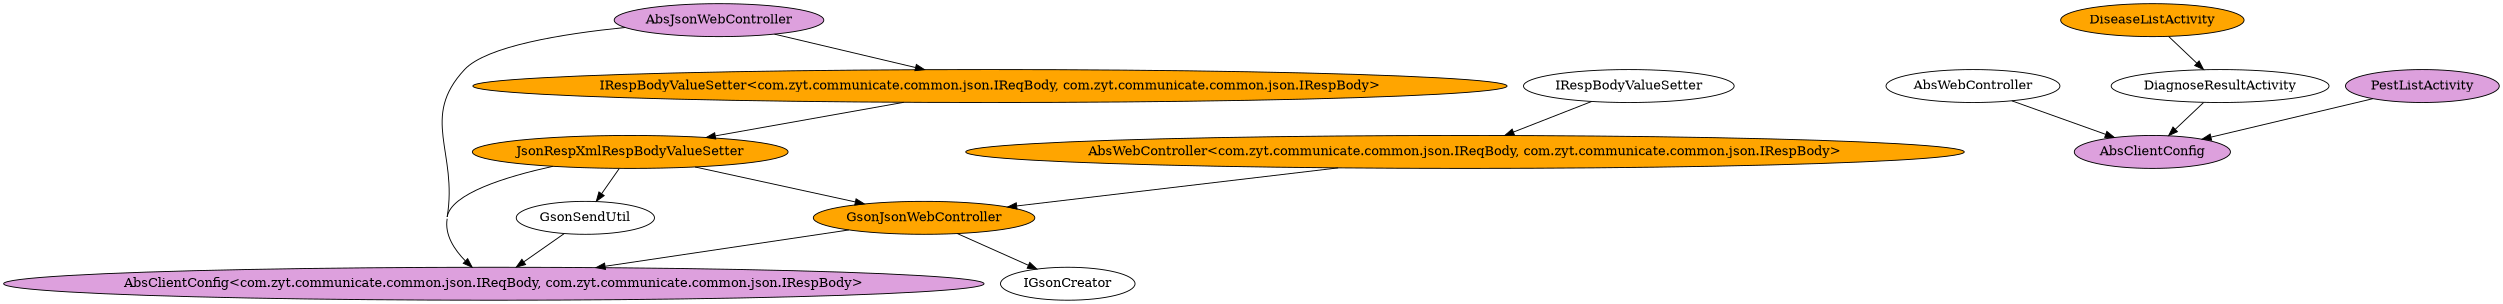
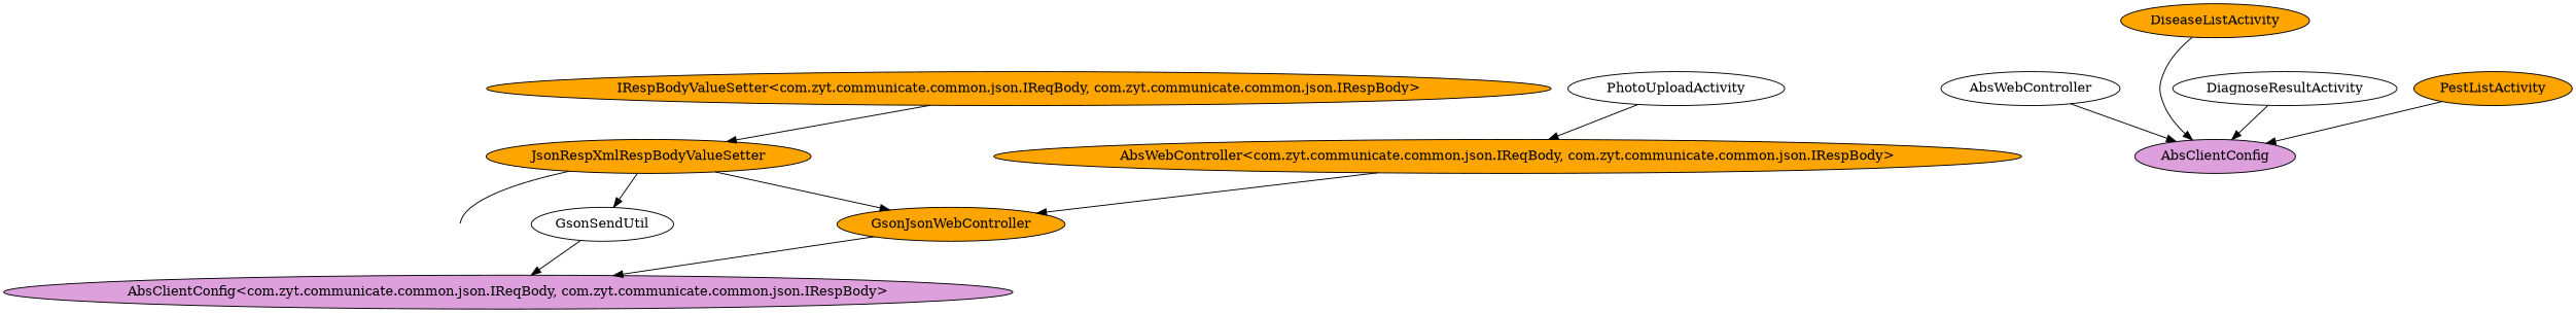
  digraph {
    concentrate=true
    node [fillcolor=orange style=filled]
    n1 [fillcolor=plum label="AbsClientConfig<com.zyt.communicate.common.json.IReqBody, com.zyt.communicate.common.json.IRespBody>"]
-   AbsJsonWebController [fillcolor=plum]
    n3 [label="IRespBodyValueSetter<com.zyt.communicate.common.json.IReqBody, com.zyt.communicate.common.json.IRespBody>"]
    JsonRespXmlRespBodyValueSetter
    GsonJsonWebController
    GsonSendUtil [fillcolor=white]
    n7 [label="AbsWebController<com.zyt.communicate.common.json.IReqBody, com.zyt.communicate.common.json.IRespBody>"]
-   IGsonCreator [fillcolor=white]
    n9 [fillcolor=white label=AbsWebController]
    n10 [fillcolor=plum label=AbsClientConfig]
    DiagnoseResultActivity [fillcolor=white]
    DiseaseListActivity
-   PestListActivity [fillcolor=plum]
-   PhotoUploadActivity [fillcolor=white label=IRespBodyValueSetter]
-   AbsJsonWebController -> n1
-   AbsJsonWebController -> n3
+   PestListActivity
+   PhotoUploadActivity [fillcolor=white]
    n3 -> JsonRespXmlRespBodyValueSetter
    JsonRespXmlRespBodyValueSetter -> n1
    JsonRespXmlRespBodyValueSetter -> GsonJsonWebController
    JsonRespXmlRespBodyValueSetter -> GsonSendUtil
    GsonJsonWebController -> n1
-   GsonJsonWebController -> IGsonCreator
    GsonSendUtil -> n1
    n7 -> GsonJsonWebController
    n9 -> n10
    DiagnoseResultActivity -> n10
-   DiseaseListActivity -> DiagnoseResultActivity
+   DiseaseListActivity -> n10
    PestListActivity -> n10
    PhotoUploadActivity -> n7
  }
